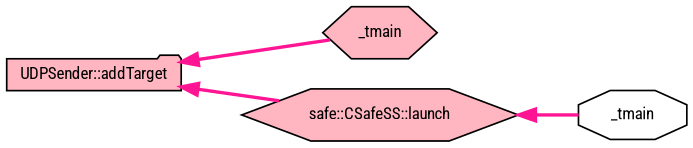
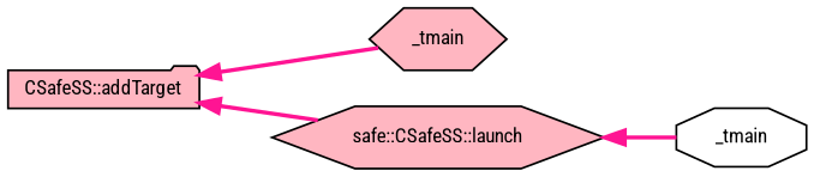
  digraph {
    rankdir=LR
    fontname="Roboto Condensed"
    node [color=black fillcolor=lightpink fontname="Roboto Condensed" fontsize=10 shape=hexagon style=filled]
    edge [color=deeppink dir=back fontname="Roboto Condensed" fontsize=10 labelfontname=FreeSans labelfontsize=10 style=bold]
-   n1 [fontcolor=black height=0.2 label="UDPSender::addTarget" shape=folder width=0.4]
+   n1 [fontcolor=black height=0.2 label="CSafeSS::addTarget" shape=folder width=0.4]
    n2 [height=0.2 label=_tmain width=0.4]
    n3 [height=0.2 label="safe::CSafeSS::launch" width=0.4]
    n4 [height=0.2 label=_tmain shape=octagon width=0.4 fillcolor=white]
    n1 -> n2
    n1 -> n3
    n3 -> n4
  }
